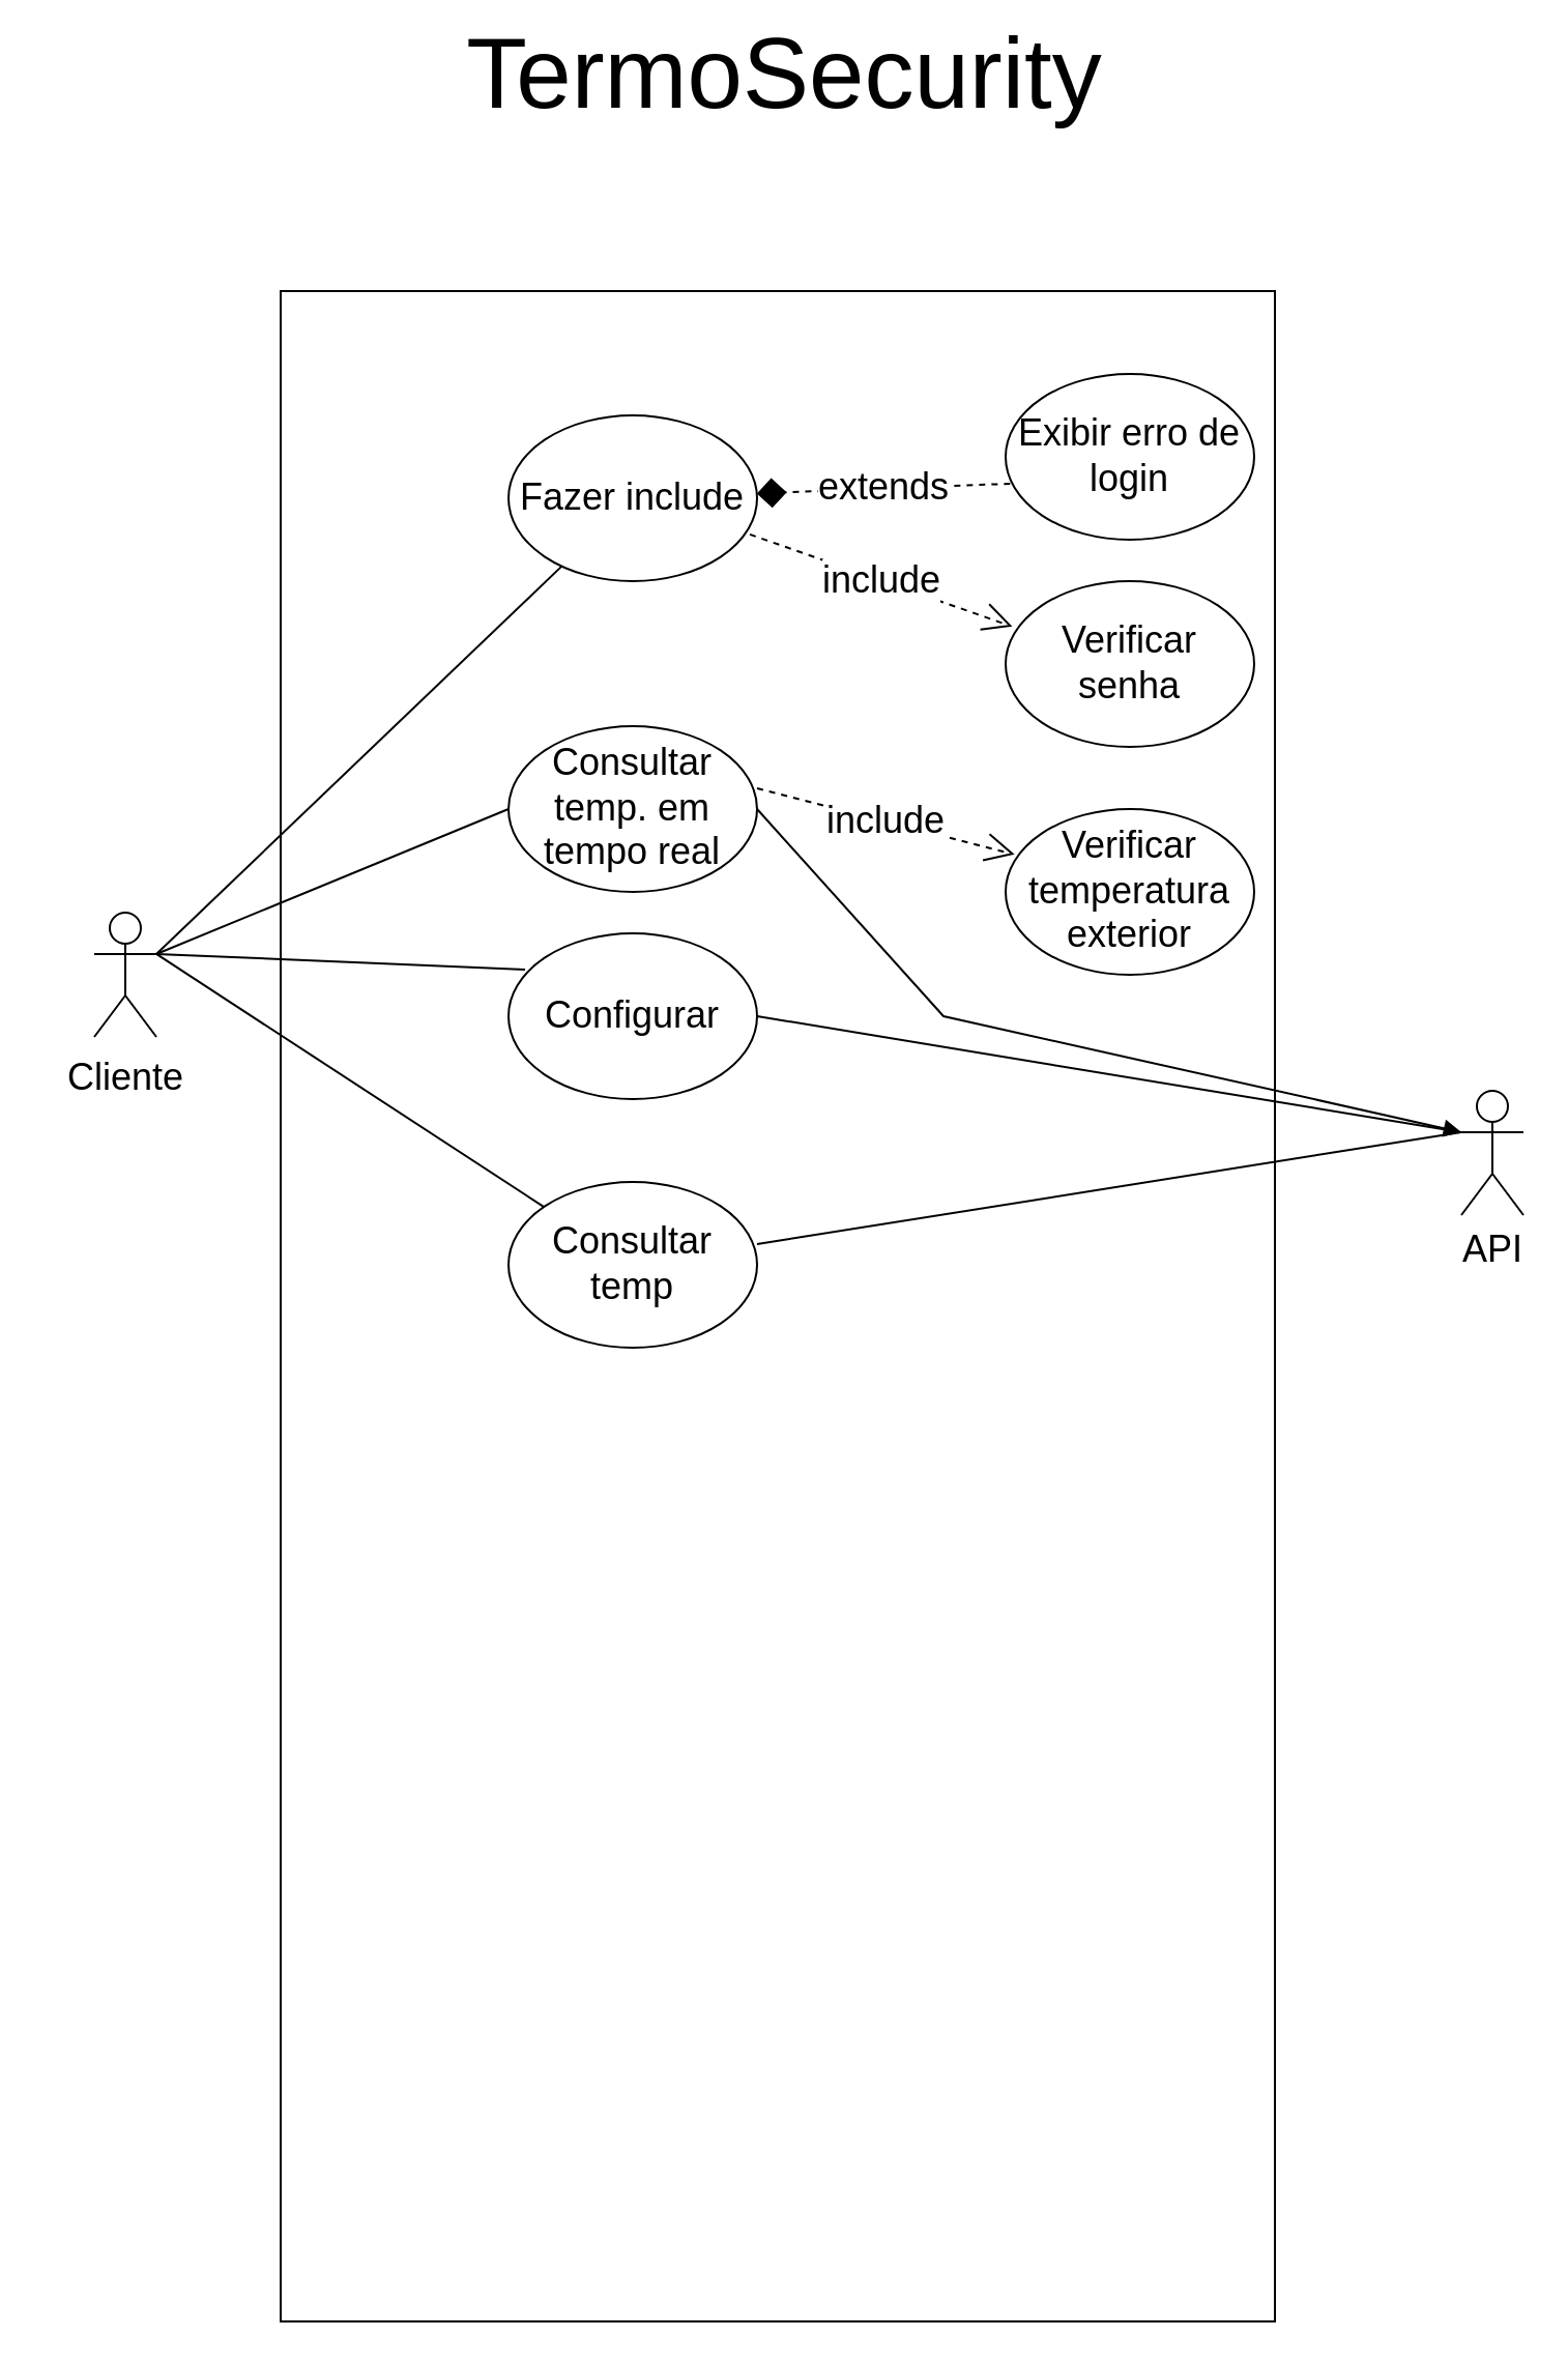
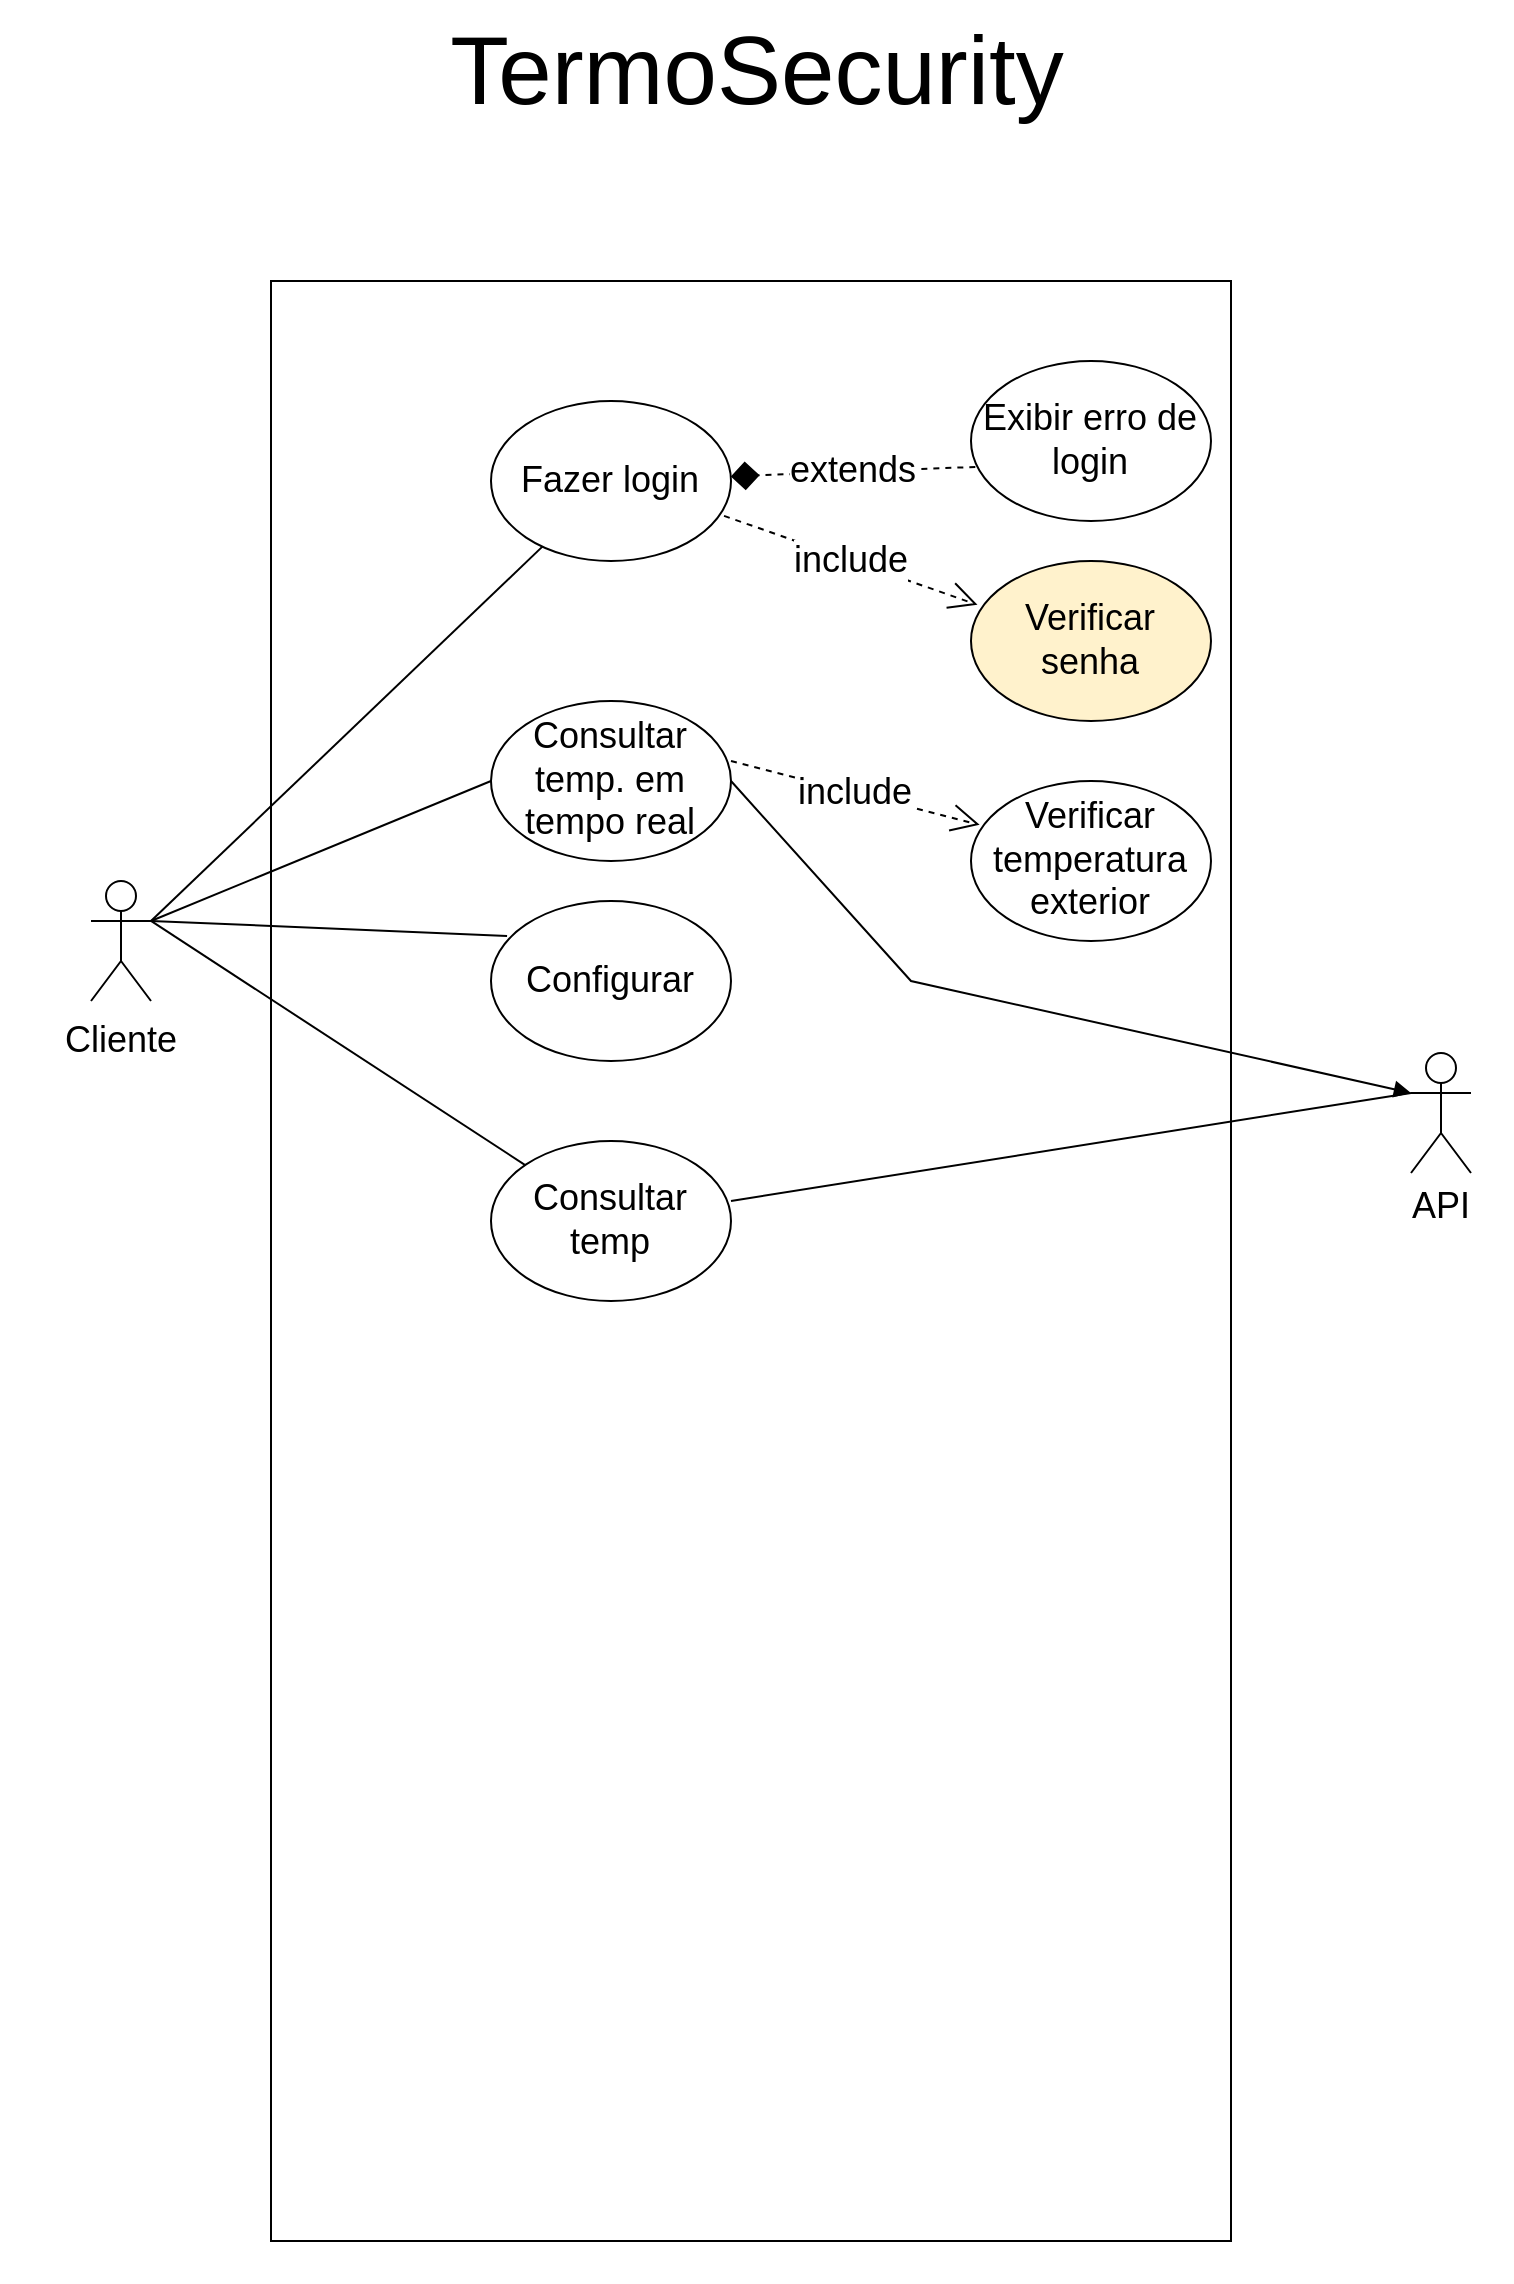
  <mxCell id="0" />
  <mxCell id="1" parent="0" />
  <mxCell id="2" value="&lt;font style=&quot;font-size: 48px;&quot;&gt;TermoSecurity&lt;/font&gt;" style="text;html=1;strokeColor=none;fillColor=none;align=center;verticalAlign=middle;whiteSpace=wrap;rounded=0;" vertex="1" parent="1"><mxGeometry x="229" y="20" width="299" height="30" as="geometry" /></mxCell>
  <mxCell id="3" value="" style="shape=umlActor;verticalLabelPosition=bottom;verticalAlign=top;html=1;outlineConnect=0;fontSize=48;" vertex="1" parent="1"><mxGeometry x="45" y="440" width="30" height="60" as="geometry" /></mxCell>
  <mxCell id="4" value="" style="rounded=0;whiteSpace=wrap;html=1;fontSize=48;" vertex="1" parent="1"><mxGeometry x="135" y="140" width="480" height="980" as="geometry" /></mxCell>
  <mxCell id="5" value="Cliente" style="text;html=1;align=center;verticalAlign=middle;resizable=0;points=[];autosize=1;strokeColor=none;fillColor=none;fontSize=18;" vertex="1" parent="1"><mxGeometry x="20" y="500" width="80" height="40" as="geometry" /></mxCell>
  <mxCell id="6" value="API" style="shape=umlActor;verticalLabelPosition=bottom;verticalAlign=top;html=1;outlineConnect=0;fontSize=18;" vertex="1" parent="1"><mxGeometry x="705" y="526" width="30" height="60" as="geometry" /></mxCell>
- <mxCell id="7" value="Fazer include" style="ellipse;whiteSpace=wrap;html=1;fontSize=18;" vertex="1" parent="1"><mxGeometry x="245" y="200" width="120" height="80" as="geometry" /></mxCell>
+ <mxCell id="7" value="Fazer login" style="ellipse;whiteSpace=wrap;html=1;fontSize=18;" vertex="1" parent="1"><mxGeometry x="245" y="200" width="120" height="80" as="geometry" /></mxCell>
  <mxCell id="8" value="Consultar temp. em tempo real" style="ellipse;whiteSpace=wrap;html=1;fontSize=18;" vertex="1" parent="1"><mxGeometry x="245" y="350" width="120" height="80" as="geometry" /></mxCell>
  <mxCell id="9" value="Configurar" style="ellipse;whiteSpace=wrap;html=1;fontSize=18;" vertex="1" parent="1"><mxGeometry x="245" y="450" width="120" height="80" as="geometry" /></mxCell>
  <mxCell id="10" value="Consultar temp" style="ellipse;whiteSpace=wrap;html=1;fontSize=18;" vertex="1" parent="1"><mxGeometry x="245" y="570" width="120" height="80" as="geometry" /></mxCell>
  <mxCell id="11" value="" style="endArrow=none;html=1;rounded=0;fontSize=18;" edge="1" parent="1" target="7"><mxGeometry width="50" height="50" relative="1" as="geometry"><mxPoint x="75" y="460" as="sourcePoint" /><mxPoint x="85" y="270" as="targetPoint" /><Array as="points" /></mxGeometry></mxCell>
  <mxCell id="12" value="" style="endArrow=none;html=1;rounded=0;fontSize=18;entryX=0;entryY=0.5;entryDx=0;entryDy=0;" edge="1" parent="1" target="8"><mxGeometry width="50" height="50" relative="1" as="geometry"><mxPoint x="75" y="460" as="sourcePoint" /><mxPoint x="125" y="350" as="targetPoint" /></mxGeometry></mxCell>
  <mxCell id="13" value="" style="endArrow=none;html=1;rounded=0;fontSize=18;entryX=0.067;entryY=0.218;entryDx=0;entryDy=0;entryPerimeter=0;exitX=1;exitY=0.333;exitDx=0;exitDy=0;exitPerimeter=0;" edge="1" parent="1" source="3" target="9"><mxGeometry width="50" height="50" relative="1" as="geometry"><mxPoint x="75" y="400" as="sourcePoint" /><mxPoint x="328" y="380" as="targetPoint" /></mxGeometry></mxCell>
  <mxCell id="14" value="" style="endArrow=none;html=1;rounded=0;fontSize=18;exitX=1;exitY=0.333;exitDx=0;exitDy=0;exitPerimeter=0;" edge="1" parent="1" source="3" target="10"><mxGeometry width="50" height="50" relative="1" as="geometry"><mxPoint x="75" y="400" as="sourcePoint" /><mxPoint x="125" y="350" as="targetPoint" /></mxGeometry></mxCell>
  <mxCell id="15" value="" style="endArrow=block;html=1;rounded=0;fontSize=18;entryX=0;entryY=0.333;entryDx=0;entryDy=0;entryPerimeter=0;exitX=1;exitY=0.5;exitDx=0;exitDy=0;" edge="1" parent="1" source="8" target="6"><mxGeometry width="50" height="50" relative="1" as="geometry"><mxPoint x="385" y="480" as="sourcePoint" /><mxPoint x="435" y="430" as="targetPoint" /><Array as="points"><mxPoint x="455" y="490" /></Array></mxGeometry></mxCell>
- <mxCell id="16" value="" style="endArrow=none;html=1;rounded=0;fontSize=18;exitX=1;exitY=0.5;exitDx=0;exitDy=0;entryX=0;entryY=0.333;entryDx=0;entryDy=0;entryPerimeter=0;" edge="1" parent="1" source="9" target="6"><mxGeometry width="50" height="50" relative="1" as="geometry"><mxPoint x="655" y="450" as="sourcePoint" /><mxPoint x="705" y="400" as="targetPoint" /></mxGeometry></mxCell>
  <mxCell id="17" value="Exibir erro de login" style="ellipse;whiteSpace=wrap;html=1;fontSize=18;" vertex="1" parent="1"><mxGeometry x="485" y="180" width="120" height="80" as="geometry" /></mxCell>
- <mxCell id="18" value="Verificar senha" style="ellipse;whiteSpace=wrap;html=1;fontSize=18;" vertex="1" parent="1"><mxGeometry x="485" y="280" width="120" height="80" as="geometry" /></mxCell>
+ <mxCell id="18" value="Verificar senha" style="ellipse;whiteSpace=wrap;html=1;fontSize=18;fillColor=#fff2cc;" vertex="1" parent="1"><mxGeometry x="485" y="280" width="120" height="80" as="geometry" /></mxCell>
  <mxCell id="19" value="include" style="endArrow=open;endSize=12;dashed=1;html=1;rounded=0;fontSize=18;entryX=0.027;entryY=0.274;entryDx=0;entryDy=0;entryPerimeter=0;exitX=0.971;exitY=0.718;exitDx=0;exitDy=0;exitPerimeter=0;" edge="1" parent="1" source="7" target="18"><mxGeometry width="160" relative="1" as="geometry"><mxPoint x="395" y="249.44" as="sourcePoint" /><mxPoint x="555" y="249.44" as="targetPoint" /></mxGeometry></mxCell>
  <mxCell id="20" value="extends" style="endArrow=diamond;endSize=12;dashed=1;html=1;rounded=0;fontSize=18;exitX=0.018;exitY=0.662;exitDx=0;exitDy=0;exitPerimeter=0;" edge="1" parent="1" source="17" target="7"><mxGeometry width="160" relative="1" as="geometry"><mxPoint x="335" y="440" as="sourcePoint" /><mxPoint x="495" y="440" as="targetPoint" /></mxGeometry></mxCell>
  <mxCell id="21" value="Verificar temperatura exterior" style="ellipse;whiteSpace=wrap;html=1;fontSize=18;" vertex="1" parent="1"><mxGeometry x="485" y="390" width="120" height="80" as="geometry" /></mxCell>
  <mxCell id="22" value="include" style="endArrow=open;endSize=12;dashed=1;html=1;rounded=0;fontSize=18;entryX=0.036;entryY=0.274;entryDx=0;entryDy=0;entryPerimeter=0;exitX=0.971;exitY=0.718;exitDx=0;exitDy=0;exitPerimeter=0;" edge="1" parent="1" target="21"><mxGeometry width="160" relative="1" as="geometry"><mxPoint x="365" y="380" as="sourcePoint" /><mxPoint x="491.72" y="424.48" as="targetPoint" /></mxGeometry></mxCell>
  <mxCell id="23" value="" style="endArrow=none;html=1;rounded=0;fontSize=18;entryX=0;entryY=0.333;entryDx=0;entryDy=0;entryPerimeter=0;" edge="1" parent="1" target="6"><mxGeometry width="50" height="50" relative="1" as="geometry"><mxPoint x="365" y="600" as="sourcePoint" /><mxPoint x="415" y="550" as="targetPoint" /></mxGeometry></mxCell>
